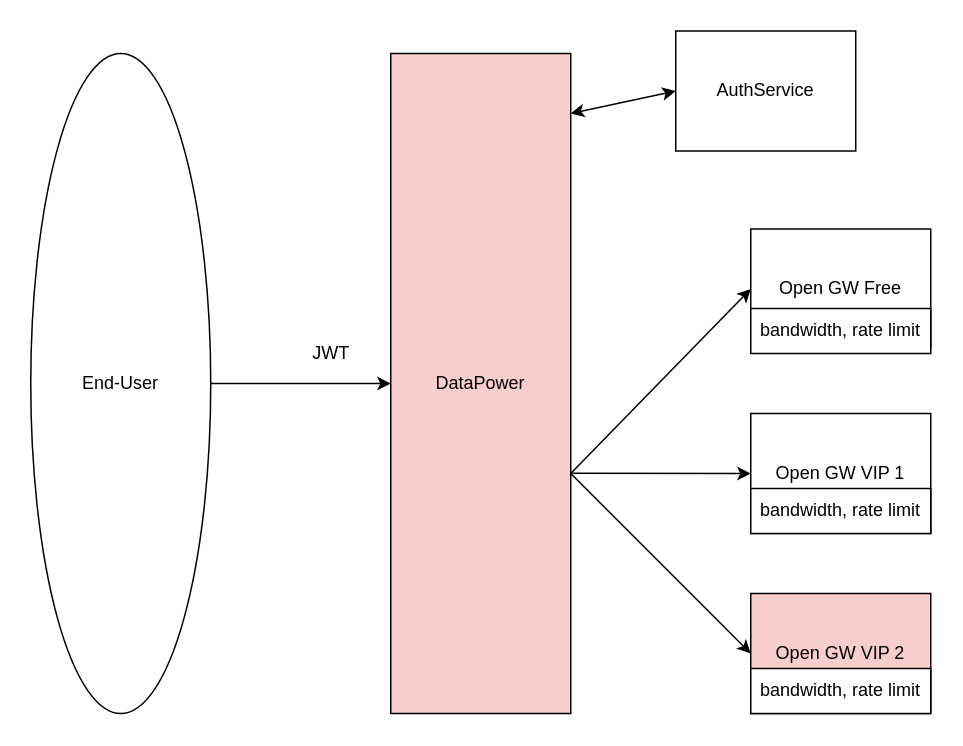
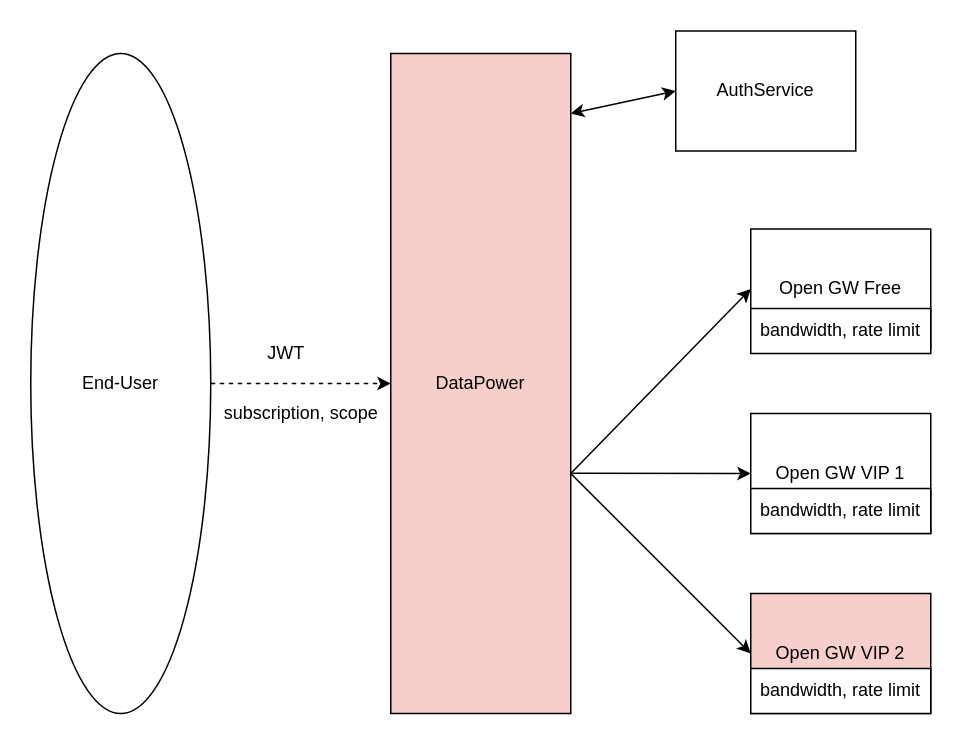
  <mxCell id="0" />
  <mxCell id="1" parent="0" />
  <mxCell id="2" value="DataPower" style="rounded=0;whiteSpace=wrap;html=1;fillColor=#f8cecc;" vertex="1" parent="1"><mxGeometry x="260" y="35" width="120" height="440" as="geometry" /></mxCell>
  <mxCell id="3" value="AuthService" style="rounded=0;whiteSpace=wrap;html=1;" vertex="1" parent="1"><mxGeometry x="450" y="20" width="120" height="80" as="geometry" /></mxCell>
  <mxCell id="4" value="" style="endArrow=classic;startArrow=classic;html=1;rounded=0;entryX=0;entryY=0.5;entryDx=0;entryDy=0;" edge="1" parent="1" target="3"><mxGeometry width="50" height="50" relative="1" as="geometry"><mxPoint x="380" y="75" as="sourcePoint" /><mxPoint x="630" y="225" as="targetPoint" /></mxGeometry></mxCell>
  <mxCell id="5" value="End-User" style="ellipse;whiteSpace=wrap;html=1;" vertex="1" parent="1"><mxGeometry x="20" y="35" width="120" height="440" as="geometry" /></mxCell>
- <mxCell id="6" value="" style="endArrow=classic;html=1;rounded=0;exitX=1;exitY=0.5;exitDx=0;exitDy=0;entryX=0;entryY=0.5;entryDx=0;entryDy=0;" edge="1" parent="1" source="5" target="2"><mxGeometry width="50" height="50" relative="1" as="geometry"><mxPoint x="500" y="235" as="sourcePoint" /><mxPoint x="550" y="185" as="targetPoint" /></mxGeometry></mxCell>
- <mxCell id="7" value="JWT" style="text;html=1;align=center;verticalAlign=middle;resizable=0;points=[];autosize=1;strokeColor=none;fillColor=none;" vertex="1" parent="1"><mxGeometry x="200" y="225" width="40" height="20" as="geometry" /></mxCell>
+ <mxCell id="6" value="" style="endArrow=classic;html=1;rounded=0;exitX=1;exitY=0.5;exitDx=0;exitDy=0;entryX=0;entryY=0.5;entryDx=0;entryDy=0;dashed=1;" edge="1" parent="1" source="5" target="2"><mxGeometry width="50" height="50" relative="1" as="geometry"><mxPoint x="500" y="235" as="sourcePoint" /><mxPoint x="550" y="185" as="targetPoint" /></mxGeometry></mxCell>
+ <mxCell id="7" value="JWT" style="text;html=1;align=center;verticalAlign=middle;resizable=0;points=[];autosize=1;strokeColor=none;fillColor=none;" vertex="1" parent="1"><mxGeometry x="170" y="225" width="40" height="20" as="geometry" /></mxCell>
+ <mxCell id="8" value="subscription, scope" style="text;html=1;align=center;verticalAlign=middle;resizable=0;points=[];autosize=1;strokeColor=none;fillColor=none;" vertex="1" parent="1"><mxGeometry x="140" y="265" width="120" height="20" as="geometry" /></mxCell>
  <mxCell id="9" value="Open GW Free" style="rounded=0;whiteSpace=wrap;html=1;" vertex="1" parent="1"><mxGeometry x="500" y="152" width="120" height="80" as="geometry" /></mxCell>
  <mxCell id="10" value="Open GW VIP 1" style="rounded=0;whiteSpace=wrap;html=1;" vertex="1" parent="1"><mxGeometry x="500" y="275" width="120" height="80" as="geometry" /></mxCell>
  <mxCell id="11" value="Open GW VIP 2" style="rounded=0;whiteSpace=wrap;html=1;fillColor=#f8cecc;" vertex="1" parent="1"><mxGeometry x="500" y="395" width="120" height="80" as="geometry" /></mxCell>
  <mxCell id="12" value="" style="endArrow=classic;html=1;rounded=0;entryX=0;entryY=0.5;entryDx=0;entryDy=0;" edge="1" parent="1" target="9"><mxGeometry width="50" height="50" relative="1" as="geometry"><mxPoint x="380" y="315" as="sourcePoint" /><mxPoint x="430" y="265" as="targetPoint" /></mxGeometry></mxCell>
  <mxCell id="13" value="" style="endArrow=classic;html=1;rounded=0;entryX=0;entryY=0.5;entryDx=0;entryDy=0;exitX=1.008;exitY=0.636;exitDx=0;exitDy=0;exitPerimeter=0;" edge="1" parent="1" source="2" target="10"><mxGeometry width="50" height="50" relative="1" as="geometry"><mxPoint x="390" y="325" as="sourcePoint" /><mxPoint x="510" y="202" as="targetPoint" /></mxGeometry></mxCell>
  <mxCell id="14" value="" style="endArrow=classic;html=1;rounded=0;entryX=0;entryY=0.5;entryDx=0;entryDy=0;" edge="1" parent="1" target="11"><mxGeometry width="50" height="50" relative="1" as="geometry"><mxPoint x="380" y="315" as="sourcePoint" /><mxPoint x="510" y="325" as="targetPoint" /></mxGeometry></mxCell>
  <mxCell id="15" value="bandwidth, rate limit" style="rounded=0;whiteSpace=wrap;html=1;" vertex="1" parent="1"><mxGeometry x="500" y="205" width="120" height="30" as="geometry" /></mxCell>
  <mxCell id="16" value="bandwidth, rate limit" style="rounded=0;whiteSpace=wrap;html=1;" vertex="1" parent="1"><mxGeometry x="500" y="325" width="120" height="30" as="geometry" /></mxCell>
  <mxCell id="17" value="bandwidth, rate limit" style="rounded=0;whiteSpace=wrap;html=1;" vertex="1" parent="1"><mxGeometry x="500" y="445" width="120" height="30" as="geometry" /></mxCell>
